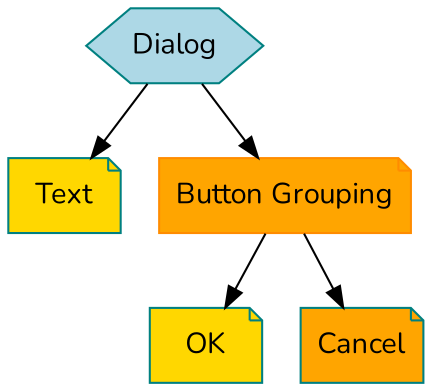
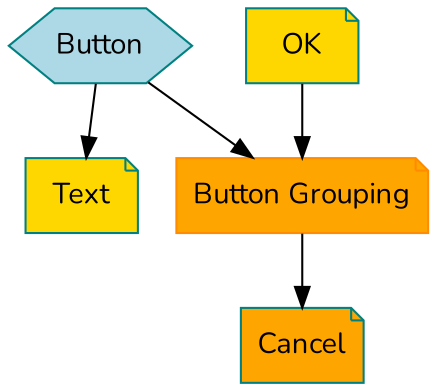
  digraph {
    fontname=Nunito
    node [color=teal fillcolor=gold fontname=Nunito shape=note style=filled]
    edge [fontname=Nunito]
-   n1 [fillcolor=lightblue label=Dialog shape=hexagon]
+   n1 [fillcolor=lightblue label=Button shape=hexagon]
    n2 [label=Text]
    n3 [color=darkorange fillcolor=orange label="Button Grouping"]
    n4 [label=OK]
    n5 [fillcolor=orange label=Cancel]
    n1 -> n2
    n1 -> n3
-   n3 -> n4
+   n4 -> n3
    n3 -> n5
  }
